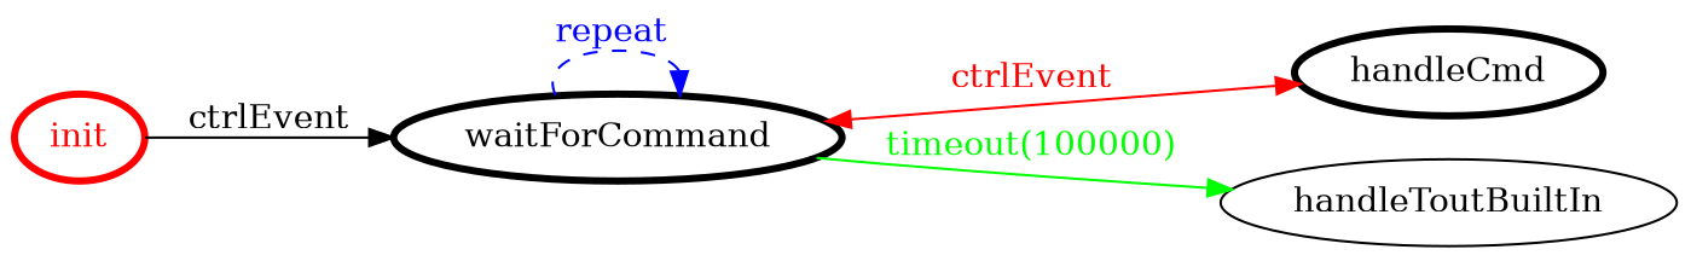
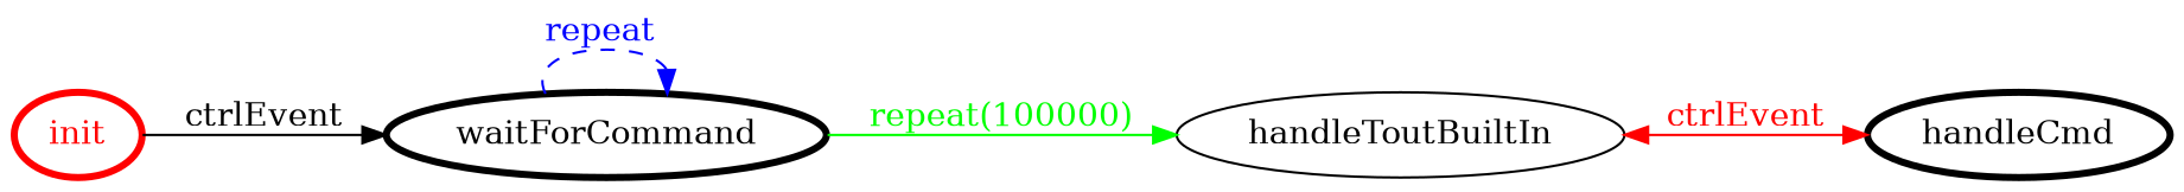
  digraph {
    rankdir=LR
    node [color=black fontcolor=black penwidth=3]
    init [color=red fontcolor=red]
    waitForCommand
    handleCmd
    handleToutBuiltIn [color="" fontcolor="" penwidth=""]
    init -> waitForCommand [color=black fontcolor=black label=ctrlEvent]
    waitForCommand -> waitForCommand [color=blue fontcolor=blue label="repeat " style=dashed]
-   waitForCommand -> handleCmd [color=red dir=both fontcolor=red label=ctrlEvent]
-   waitForCommand -> handleToutBuiltIn [color=green fontcolor=green label="timeout(100000)"]
+   handleToutBuiltIn -> handleCmd [color=red dir=both fontcolor=red label=ctrlEvent]
+   waitForCommand -> handleToutBuiltIn [color=green fontcolor=green label="repeat(100000)"]
  }
